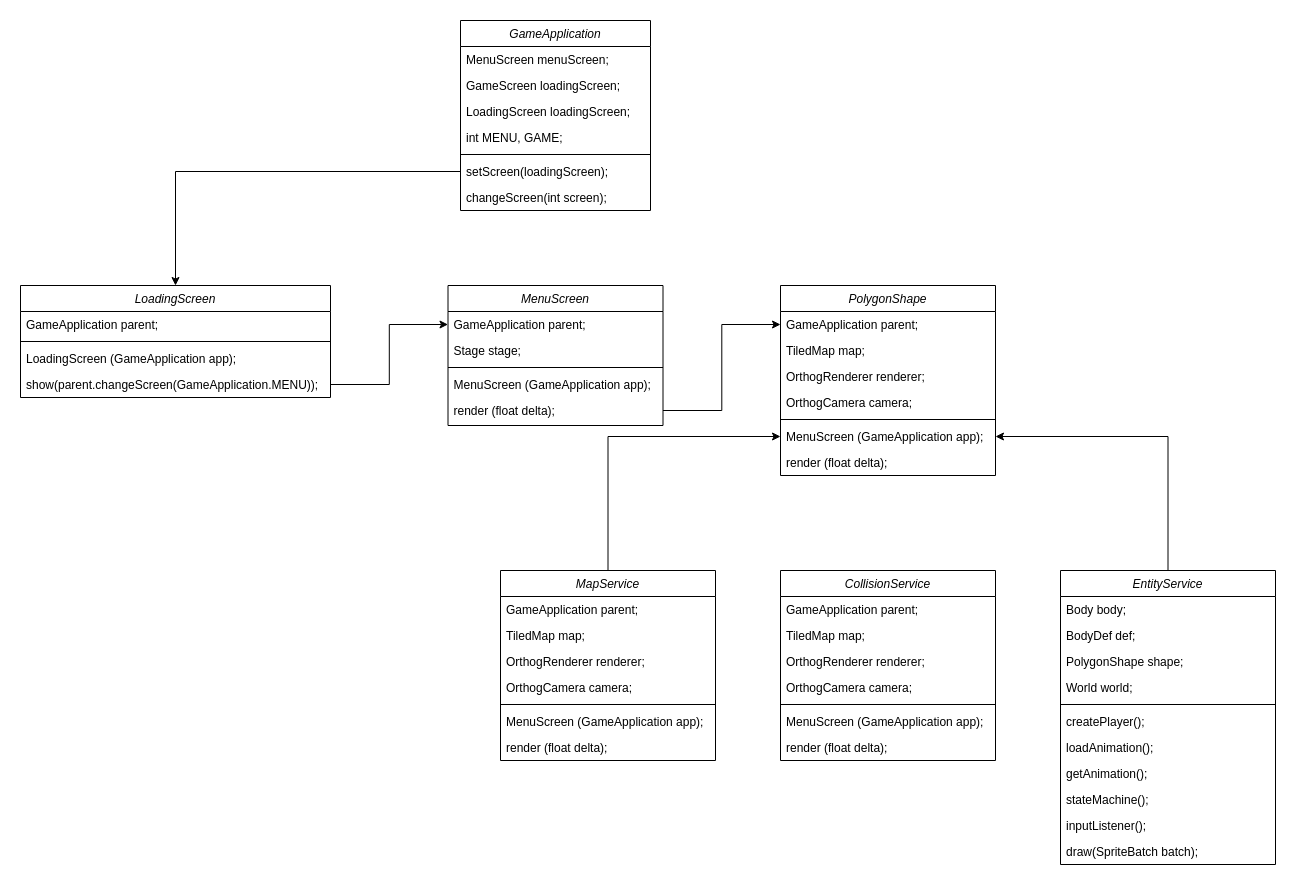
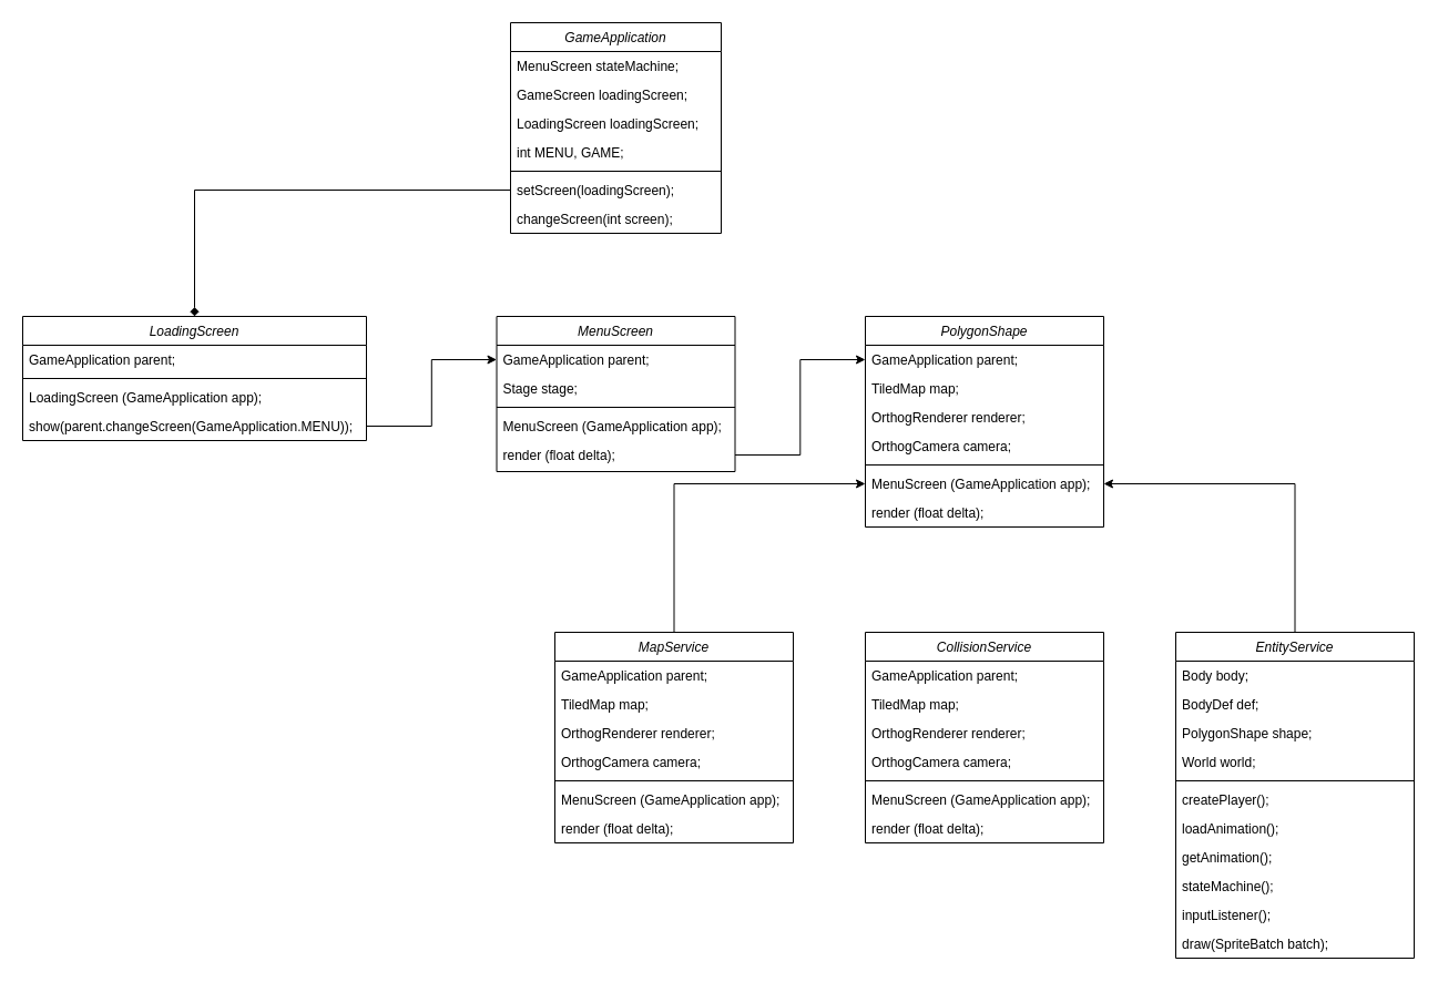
  <mxCell id="0" />
  <mxCell id="1" parent="0" />
  <mxCell id="2" value="GameApplication" style="swimlane;fontStyle=2;align=center;verticalAlign=top;childLayout=stackLayout;horizontal=1;startSize=26;horizontalStack=0;resizeParent=1;resizeLast=0;collapsible=1;marginBottom=0;rounded=0;shadow=0;strokeWidth=1;" parent="1" vertex="1"><mxGeometry x="460" y="20" width="190" height="190" as="geometry"><mxRectangle x="230" y="140" width="160" height="26" as="alternateBounds" /></mxGeometry></mxCell>
- <mxCell id="3" value="MenuScreen menuScreen;" style="text;align=left;verticalAlign=top;spacingLeft=4;spacingRight=4;overflow=hidden;rotatable=0;points=[[0,0.5],[1,0.5]];portConstraint=eastwest;" parent="2" vertex="1"><mxGeometry y="26" width="190" height="26" as="geometry" /></mxCell>
+ <mxCell id="3" value="MenuScreen stateMachine;" style="text;align=left;verticalAlign=top;spacingLeft=4;spacingRight=4;overflow=hidden;rotatable=0;points=[[0,0.5],[1,0.5]];portConstraint=eastwest;" parent="2" vertex="1"><mxGeometry y="26" width="190" height="26" as="geometry" /></mxCell>
  <mxCell id="4" value="GameScreen loadingScreen;" style="text;align=left;verticalAlign=top;spacingLeft=4;spacingRight=4;overflow=hidden;rotatable=0;points=[[0,0.5],[1,0.5]];portConstraint=eastwest;rounded=0;shadow=0;html=0;" parent="2" vertex="1"><mxGeometry y="52" width="190" height="26" as="geometry" /></mxCell>
  <mxCell id="5" value="LoadingScreen loadingScreen;" style="text;align=left;verticalAlign=top;spacingLeft=4;spacingRight=4;overflow=hidden;rotatable=0;points=[[0,0.5],[1,0.5]];portConstraint=eastwest;rounded=0;shadow=0;html=0;" parent="2" vertex="1"><mxGeometry y="78" width="190" height="26" as="geometry" /></mxCell>
  <mxCell id="6" value="int MENU, GAME;" style="text;align=left;verticalAlign=top;spacingLeft=4;spacingRight=4;overflow=hidden;rotatable=0;points=[[0,0.5],[1,0.5]];portConstraint=eastwest;rounded=0;shadow=0;html=0;" parent="2" vertex="1"><mxGeometry y="104" width="190" height="26" as="geometry" /></mxCell>
  <mxCell id="7" value="" style="line;html=1;strokeWidth=1;align=left;verticalAlign=middle;spacingTop=-1;spacingLeft=3;spacingRight=3;rotatable=0;labelPosition=right;points=[];portConstraint=eastwest;" parent="2" vertex="1"><mxGeometry y="130" width="190" height="8" as="geometry" /></mxCell>
  <mxCell id="8" value="setScreen(loadingScreen);" style="text;align=left;verticalAlign=top;spacingLeft=4;spacingRight=4;overflow=hidden;rotatable=0;points=[[0,0.5],[1,0.5]];portConstraint=eastwest;" parent="2" vertex="1"><mxGeometry y="138" width="190" height="26" as="geometry" /></mxCell>
  <mxCell id="9" value="changeScreen(int screen);" style="text;align=left;verticalAlign=top;spacingLeft=4;spacingRight=4;overflow=hidden;rotatable=0;points=[[0,0.5],[1,0.5]];portConstraint=eastwest;" parent="2" vertex="1"><mxGeometry y="164" width="190" height="26" as="geometry" /></mxCell>
  <mxCell id="10" value="LoadingScreen" style="swimlane;fontStyle=2;align=center;verticalAlign=top;childLayout=stackLayout;horizontal=1;startSize=26;horizontalStack=0;resizeParent=1;resizeLast=0;collapsible=1;marginBottom=0;rounded=0;shadow=0;strokeWidth=1;" parent="1" vertex="1"><mxGeometry x="20" y="285" width="310" height="112" as="geometry"><mxRectangle x="130" y="380" width="160" height="26" as="alternateBounds" /></mxGeometry></mxCell>
  <mxCell id="11" value="GameApplication parent;" style="text;align=left;verticalAlign=top;spacingLeft=4;spacingRight=4;overflow=hidden;rotatable=0;points=[[0,0.5],[1,0.5]];portConstraint=eastwest;" parent="10" vertex="1"><mxGeometry y="26" width="310" height="26" as="geometry" /></mxCell>
  <mxCell id="12" value="" style="line;html=1;strokeWidth=1;align=left;verticalAlign=middle;spacingTop=-1;spacingLeft=3;spacingRight=3;rotatable=0;labelPosition=right;points=[];portConstraint=eastwest;" parent="10" vertex="1"><mxGeometry y="52" width="310" height="8" as="geometry" /></mxCell>
  <mxCell id="13" value="LoadingScreen (GameApplication app);" style="text;align=left;verticalAlign=top;spacingLeft=4;spacingRight=4;overflow=hidden;rotatable=0;points=[[0,0.5],[1,0.5]];portConstraint=eastwest;fontStyle=0" parent="10" vertex="1"><mxGeometry y="60" width="310" height="26" as="geometry" /></mxCell>
  <mxCell id="14" value="show(parent.changeScreen(GameApplication.MENU));" style="text;align=left;verticalAlign=top;spacingLeft=4;spacingRight=4;overflow=hidden;rotatable=0;points=[[0,0.5],[1,0.5]];portConstraint=eastwest;fontStyle=0" parent="10" vertex="1"><mxGeometry y="86" width="310" height="26" as="geometry" /></mxCell>
  <mxCell id="15" value="MenuScreen" style="swimlane;fontStyle=2;align=center;verticalAlign=top;childLayout=stackLayout;horizontal=1;startSize=26;horizontalStack=0;resizeParent=1;resizeLast=0;collapsible=1;marginBottom=0;rounded=0;shadow=0;strokeWidth=1;" parent="1" vertex="1"><mxGeometry x="447.5" y="285" width="215" height="140" as="geometry"><mxRectangle x="340" y="380" width="170" height="26" as="alternateBounds" /></mxGeometry></mxCell>
  <mxCell id="16" value="GameApplication parent;" style="text;align=left;verticalAlign=top;spacingLeft=4;spacingRight=4;overflow=hidden;rotatable=0;points=[[0,0.5],[1,0.5]];portConstraint=eastwest;" parent="15" vertex="1"><mxGeometry y="26" width="215" height="26" as="geometry" /></mxCell>
  <mxCell id="17" value="Stage stage;" style="text;align=left;verticalAlign=top;spacingLeft=4;spacingRight=4;overflow=hidden;rotatable=0;points=[[0,0.5],[1,0.5]];portConstraint=eastwest;" parent="15" vertex="1"><mxGeometry y="52" width="215" height="26" as="geometry" /></mxCell>
  <mxCell id="18" value="" style="line;html=1;strokeWidth=1;align=left;verticalAlign=middle;spacingTop=-1;spacingLeft=3;spacingRight=3;rotatable=0;labelPosition=right;points=[];portConstraint=eastwest;" parent="15" vertex="1"><mxGeometry y="78" width="215" height="8" as="geometry" /></mxCell>
  <mxCell id="19" value="MenuScreen (GameApplication app);" style="text;align=left;verticalAlign=top;spacingLeft=4;spacingRight=4;overflow=hidden;rotatable=0;points=[[0,0.5],[1,0.5]];portConstraint=eastwest;" parent="15" vertex="1"><mxGeometry y="86" width="215" height="26" as="geometry" /></mxCell>
  <mxCell id="20" value="render (float delta);" style="text;align=left;verticalAlign=top;spacingLeft=4;spacingRight=4;overflow=hidden;rotatable=0;points=[[0,0.5],[1,0.5]];portConstraint=eastwest;" parent="15" vertex="1"><mxGeometry y="112" width="215" height="26" as="geometry" /></mxCell>
  <mxCell id="21" style="edgeStyle=orthogonalEdgeStyle;rounded=0;orthogonalLoop=1;jettySize=auto;html=1;entryX=0;entryY=0.5;entryDx=0;entryDy=0;" parent="1" source="14" target="16" edge="1"><mxGeometry relative="1" as="geometry" /></mxCell>
- <mxCell id="22" style="edgeStyle=orthogonalEdgeStyle;rounded=0;orthogonalLoop=1;jettySize=auto;html=1;entryX=0.5;entryY=0;entryDx=0;entryDy=0;" parent="1" source="8" target="10" edge="1"><mxGeometry relative="1" as="geometry" /></mxCell>
+ <mxCell id="22" style="edgeStyle=orthogonalEdgeStyle;rounded=0;orthogonalLoop=1;jettySize=auto;html=1;entryX=0.5;entryY=0;entryDx=0;entryDy=0;endArrow=diamond;" parent="1" source="8" target="10" edge="1"><mxGeometry relative="1" as="geometry" /></mxCell>
  <mxCell id="23" value="PolygonShape" style="swimlane;fontStyle=2;align=center;verticalAlign=top;childLayout=stackLayout;horizontal=1;startSize=26;horizontalStack=0;resizeParent=1;resizeLast=0;collapsible=1;marginBottom=0;rounded=0;shadow=0;strokeWidth=1;" parent="1" vertex="1"><mxGeometry x="780" y="285" width="215" height="190" as="geometry"><mxRectangle x="340" y="380" width="170" height="26" as="alternateBounds" /></mxGeometry></mxCell>
  <mxCell id="24" value="GameApplication parent;" style="text;align=left;verticalAlign=top;spacingLeft=4;spacingRight=4;overflow=hidden;rotatable=0;points=[[0,0.5],[1,0.5]];portConstraint=eastwest;" parent="23" vertex="1"><mxGeometry y="26" width="215" height="26" as="geometry" /></mxCell>
  <mxCell id="25" value="TiledMap map;" style="text;align=left;verticalAlign=top;spacingLeft=4;spacingRight=4;overflow=hidden;rotatable=0;points=[[0,0.5],[1,0.5]];portConstraint=eastwest;" parent="23" vertex="1"><mxGeometry y="52" width="215" height="26" as="geometry" /></mxCell>
  <mxCell id="26" value="OrthogRenderer renderer;" style="text;align=left;verticalAlign=top;spacingLeft=4;spacingRight=4;overflow=hidden;rotatable=0;points=[[0,0.5],[1,0.5]];portConstraint=eastwest;" parent="23" vertex="1"><mxGeometry y="78" width="215" height="26" as="geometry" /></mxCell>
  <mxCell id="27" value="OrthogCamera camera;" style="text;align=left;verticalAlign=top;spacingLeft=4;spacingRight=4;overflow=hidden;rotatable=0;points=[[0,0.5],[1,0.5]];portConstraint=eastwest;" parent="23" vertex="1"><mxGeometry y="104" width="215" height="26" as="geometry" /></mxCell>
  <mxCell id="28" value="" style="line;html=1;strokeWidth=1;align=left;verticalAlign=middle;spacingTop=-1;spacingLeft=3;spacingRight=3;rotatable=0;labelPosition=right;points=[];portConstraint=eastwest;" parent="23" vertex="1"><mxGeometry y="130" width="215" height="8" as="geometry" /></mxCell>
  <mxCell id="29" value="MenuScreen (GameApplication app);" style="text;align=left;verticalAlign=top;spacingLeft=4;spacingRight=4;overflow=hidden;rotatable=0;points=[[0,0.5],[1,0.5]];portConstraint=eastwest;" parent="23" vertex="1"><mxGeometry y="138" width="215" height="26" as="geometry" /></mxCell>
  <mxCell id="30" value="render (float delta);" style="text;align=left;verticalAlign=top;spacingLeft=4;spacingRight=4;overflow=hidden;rotatable=0;points=[[0,0.5],[1,0.5]];portConstraint=eastwest;" parent="23" vertex="1"><mxGeometry y="164" width="215" height="26" as="geometry" /></mxCell>
  <mxCell id="31" style="edgeStyle=orthogonalEdgeStyle;rounded=0;orthogonalLoop=1;jettySize=auto;html=1;entryX=0;entryY=0.5;entryDx=0;entryDy=0;" parent="1" source="20" target="24" edge="1"><mxGeometry relative="1" as="geometry" /></mxCell>
  <mxCell id="32" style="edgeStyle=orthogonalEdgeStyle;rounded=0;orthogonalLoop=1;jettySize=auto;html=1;entryX=0;entryY=0.5;entryDx=0;entryDy=0;" edge="1" parent="1" source="33" target="29"><mxGeometry relative="1" as="geometry" /></mxCell>
  <mxCell id="33" value="MapService" style="swimlane;fontStyle=2;align=center;verticalAlign=top;childLayout=stackLayout;horizontal=1;startSize=26;horizontalStack=0;resizeParent=1;resizeLast=0;collapsible=1;marginBottom=0;rounded=0;shadow=0;strokeWidth=1;" parent="1" vertex="1"><mxGeometry x="500" y="570" width="215" height="190" as="geometry"><mxRectangle x="340" y="380" width="170" height="26" as="alternateBounds" /></mxGeometry></mxCell>
  <mxCell id="34" value="GameApplication parent;" style="text;align=left;verticalAlign=top;spacingLeft=4;spacingRight=4;overflow=hidden;rotatable=0;points=[[0,0.5],[1,0.5]];portConstraint=eastwest;" parent="33" vertex="1"><mxGeometry y="26" width="215" height="26" as="geometry" /></mxCell>
  <mxCell id="35" value="TiledMap map;" style="text;align=left;verticalAlign=top;spacingLeft=4;spacingRight=4;overflow=hidden;rotatable=0;points=[[0,0.5],[1,0.5]];portConstraint=eastwest;" parent="33" vertex="1"><mxGeometry y="52" width="215" height="26" as="geometry" /></mxCell>
  <mxCell id="36" value="OrthogRenderer renderer;" style="text;align=left;verticalAlign=top;spacingLeft=4;spacingRight=4;overflow=hidden;rotatable=0;points=[[0,0.5],[1,0.5]];portConstraint=eastwest;" parent="33" vertex="1"><mxGeometry y="78" width="215" height="26" as="geometry" /></mxCell>
  <mxCell id="37" value="OrthogCamera camera;" style="text;align=left;verticalAlign=top;spacingLeft=4;spacingRight=4;overflow=hidden;rotatable=0;points=[[0,0.5],[1,0.5]];portConstraint=eastwest;" parent="33" vertex="1"><mxGeometry y="104" width="215" height="26" as="geometry" /></mxCell>
  <mxCell id="38" value="" style="line;html=1;strokeWidth=1;align=left;verticalAlign=middle;spacingTop=-1;spacingLeft=3;spacingRight=3;rotatable=0;labelPosition=right;points=[];portConstraint=eastwest;" parent="33" vertex="1"><mxGeometry y="130" width="215" height="8" as="geometry" /></mxCell>
  <mxCell id="39" value="MenuScreen (GameApplication app);" style="text;align=left;verticalAlign=top;spacingLeft=4;spacingRight=4;overflow=hidden;rotatable=0;points=[[0,0.5],[1,0.5]];portConstraint=eastwest;" parent="33" vertex="1"><mxGeometry y="138" width="215" height="26" as="geometry" /></mxCell>
  <mxCell id="40" value="render (float delta);" style="text;align=left;verticalAlign=top;spacingLeft=4;spacingRight=4;overflow=hidden;rotatable=0;points=[[0,0.5],[1,0.5]];portConstraint=eastwest;" parent="33" vertex="1"><mxGeometry y="164" width="215" height="26" as="geometry" /></mxCell>
  <mxCell id="41" value="CollisionService" style="swimlane;fontStyle=2;align=center;verticalAlign=top;childLayout=stackLayout;horizontal=1;startSize=26;horizontalStack=0;resizeParent=1;resizeLast=0;collapsible=1;marginBottom=0;rounded=0;shadow=0;strokeWidth=1;" parent="1" vertex="1"><mxGeometry x="780" y="570" width="215" height="190" as="geometry"><mxRectangle x="340" y="380" width="170" height="26" as="alternateBounds" /></mxGeometry></mxCell>
  <mxCell id="42" value="GameApplication parent;" style="text;align=left;verticalAlign=top;spacingLeft=4;spacingRight=4;overflow=hidden;rotatable=0;points=[[0,0.5],[1,0.5]];portConstraint=eastwest;" parent="41" vertex="1"><mxGeometry y="26" width="215" height="26" as="geometry" /></mxCell>
  <mxCell id="43" value="TiledMap map;" style="text;align=left;verticalAlign=top;spacingLeft=4;spacingRight=4;overflow=hidden;rotatable=0;points=[[0,0.5],[1,0.5]];portConstraint=eastwest;" parent="41" vertex="1"><mxGeometry y="52" width="215" height="26" as="geometry" /></mxCell>
  <mxCell id="44" value="OrthogRenderer renderer;" style="text;align=left;verticalAlign=top;spacingLeft=4;spacingRight=4;overflow=hidden;rotatable=0;points=[[0,0.5],[1,0.5]];portConstraint=eastwest;" parent="41" vertex="1"><mxGeometry y="78" width="215" height="26" as="geometry" /></mxCell>
  <mxCell id="45" value="OrthogCamera camera;" style="text;align=left;verticalAlign=top;spacingLeft=4;spacingRight=4;overflow=hidden;rotatable=0;points=[[0,0.5],[1,0.5]];portConstraint=eastwest;" parent="41" vertex="1"><mxGeometry y="104" width="215" height="26" as="geometry" /></mxCell>
  <mxCell id="46" value="" style="line;html=1;strokeWidth=1;align=left;verticalAlign=middle;spacingTop=-1;spacingLeft=3;spacingRight=3;rotatable=0;labelPosition=right;points=[];portConstraint=eastwest;" parent="41" vertex="1"><mxGeometry y="130" width="215" height="8" as="geometry" /></mxCell>
  <mxCell id="47" value="MenuScreen (GameApplication app);" style="text;align=left;verticalAlign=top;spacingLeft=4;spacingRight=4;overflow=hidden;rotatable=0;points=[[0,0.5],[1,0.5]];portConstraint=eastwest;" parent="41" vertex="1"><mxGeometry y="138" width="215" height="26" as="geometry" /></mxCell>
  <mxCell id="48" value="render (float delta);" style="text;align=left;verticalAlign=top;spacingLeft=4;spacingRight=4;overflow=hidden;rotatable=0;points=[[0,0.5],[1,0.5]];portConstraint=eastwest;" parent="41" vertex="1"><mxGeometry y="164" width="215" height="26" as="geometry" /></mxCell>
  <mxCell id="49" style="edgeStyle=orthogonalEdgeStyle;rounded=0;orthogonalLoop=1;jettySize=auto;html=1;entryX=1;entryY=0.5;entryDx=0;entryDy=0;" edge="1" parent="1" source="50" target="29"><mxGeometry relative="1" as="geometry" /></mxCell>
  <mxCell id="50" value="EntityService" style="swimlane;fontStyle=2;align=center;verticalAlign=top;childLayout=stackLayout;horizontal=1;startSize=26;horizontalStack=0;resizeParent=1;resizeLast=0;collapsible=1;marginBottom=0;rounded=0;shadow=0;strokeWidth=1;" parent="1" vertex="1"><mxGeometry x="1060" y="570" width="215" height="294" as="geometry"><mxRectangle x="340" y="380" width="170" height="26" as="alternateBounds" /></mxGeometry></mxCell>
  <mxCell id="51" value="Body body;" style="text;align=left;verticalAlign=top;spacingLeft=4;spacingRight=4;overflow=hidden;rotatable=0;points=[[0,0.5],[1,0.5]];portConstraint=eastwest;" parent="50" vertex="1"><mxGeometry y="26" width="215" height="26" as="geometry" /></mxCell>
  <mxCell id="52" value="BodyDef def;" style="text;align=left;verticalAlign=top;spacingLeft=4;spacingRight=4;overflow=hidden;rotatable=0;points=[[0,0.5],[1,0.5]];portConstraint=eastwest;" parent="50" vertex="1"><mxGeometry y="52" width="215" height="26" as="geometry" /></mxCell>
  <mxCell id="53" value="PolygonShape shape;" style="text;align=left;verticalAlign=top;spacingLeft=4;spacingRight=4;overflow=hidden;rotatable=0;points=[[0,0.5],[1,0.5]];portConstraint=eastwest;" parent="50" vertex="1"><mxGeometry y="78" width="215" height="26" as="geometry" /></mxCell>
  <mxCell id="54" value="World world;" style="text;align=left;verticalAlign=top;spacingLeft=4;spacingRight=4;overflow=hidden;rotatable=0;points=[[0,0.5],[1,0.5]];portConstraint=eastwest;" parent="50" vertex="1"><mxGeometry y="104" width="215" height="26" as="geometry" /></mxCell>
  <mxCell id="55" value="" style="line;html=1;strokeWidth=1;align=left;verticalAlign=middle;spacingTop=-1;spacingLeft=3;spacingRight=3;rotatable=0;labelPosition=right;points=[];portConstraint=eastwest;" parent="50" vertex="1"><mxGeometry y="130" width="215" height="8" as="geometry" /></mxCell>
  <mxCell id="56" value="createPlayer();" style="text;align=left;verticalAlign=top;spacingLeft=4;spacingRight=4;overflow=hidden;rotatable=0;points=[[0,0.5],[1,0.5]];portConstraint=eastwest;" parent="50" vertex="1"><mxGeometry y="138" width="215" height="26" as="geometry" /></mxCell>
  <mxCell id="57" value="loadAnimation();" style="text;align=left;verticalAlign=top;spacingLeft=4;spacingRight=4;overflow=hidden;rotatable=0;points=[[0,0.5],[1,0.5]];portConstraint=eastwest;" parent="50" vertex="1"><mxGeometry y="164" width="215" height="26" as="geometry" /></mxCell>
  <mxCell id="58" value="getAnimation();" style="text;align=left;verticalAlign=top;spacingLeft=4;spacingRight=4;overflow=hidden;rotatable=0;points=[[0,0.5],[1,0.5]];portConstraint=eastwest;" vertex="1" parent="50"><mxGeometry y="190" width="215" height="26" as="geometry" /></mxCell>
  <mxCell id="59" value="stateMachine();" style="text;align=left;verticalAlign=top;spacingLeft=4;spacingRight=4;overflow=hidden;rotatable=0;points=[[0,0.5],[1,0.5]];portConstraint=eastwest;" vertex="1" parent="50"><mxGeometry y="216" width="215" height="26" as="geometry" /></mxCell>
  <mxCell id="60" value="inputListener();" style="text;align=left;verticalAlign=top;spacingLeft=4;spacingRight=4;overflow=hidden;rotatable=0;points=[[0,0.5],[1,0.5]];portConstraint=eastwest;" vertex="1" parent="50"><mxGeometry y="242" width="215" height="26" as="geometry" /></mxCell>
  <mxCell id="61" value="draw(SpriteBatch batch);" style="text;align=left;verticalAlign=top;spacingLeft=4;spacingRight=4;overflow=hidden;rotatable=0;points=[[0,0.5],[1,0.5]];portConstraint=eastwest;" vertex="1" parent="50"><mxGeometry y="268" width="215" height="26" as="geometry" /></mxCell>
